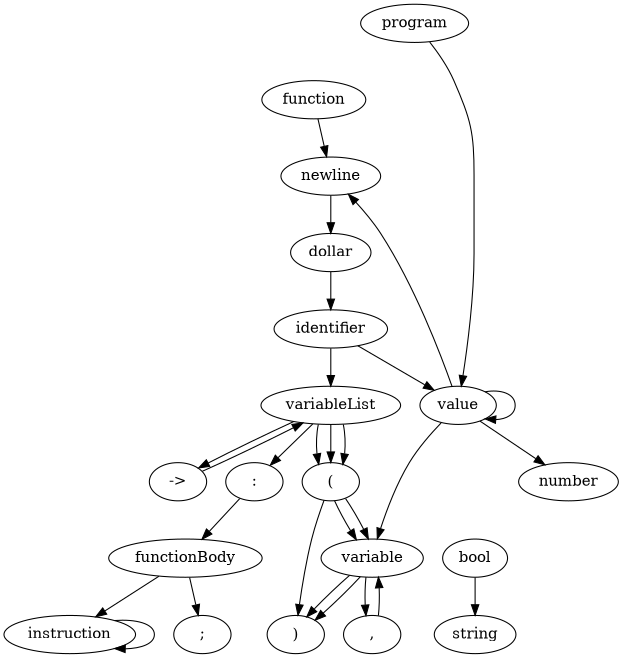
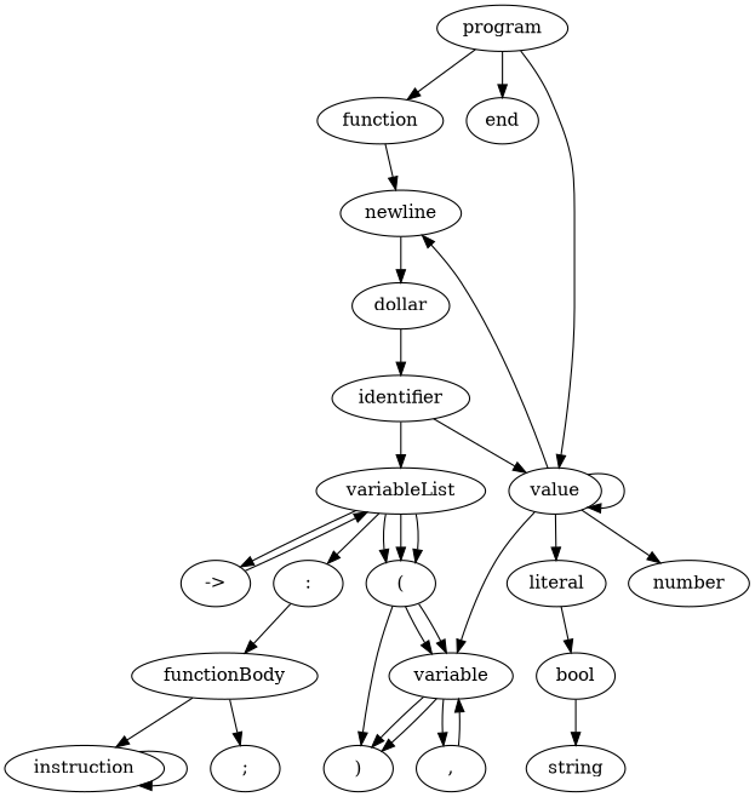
  digraph {
    program
    function
+   end
    value
    instruction
    newline
    identifier
    variableList
+   literal
    variable
    number
    "->"
    ":"
    "("
    dollar
    bool
    ")"
    ","
    string
    functionBody
    ";"
+   program -> function
+   program -> end
    program -> value
    function -> newline
    value -> value
    value -> newline
+   value -> literal
    value -> variable
    value -> number
    instruction -> instruction
    newline -> dollar
    identifier -> value
    identifier -> variableList
    variableList -> "->"
    variableList -> ":"
    variableList -> "("
    variableList -> "("
    variableList -> "("
+   literal -> bool
    variable -> ")"
    variable -> ")"
    variable -> ","
    "->" -> variableList
    ":" -> functionBody
    "(" -> variable
    "(" -> variable
    "(" -> ")"
    dollar -> identifier
    bool -> string
    "," -> variable
    functionBody -> instruction
    functionBody -> ";"
  }
